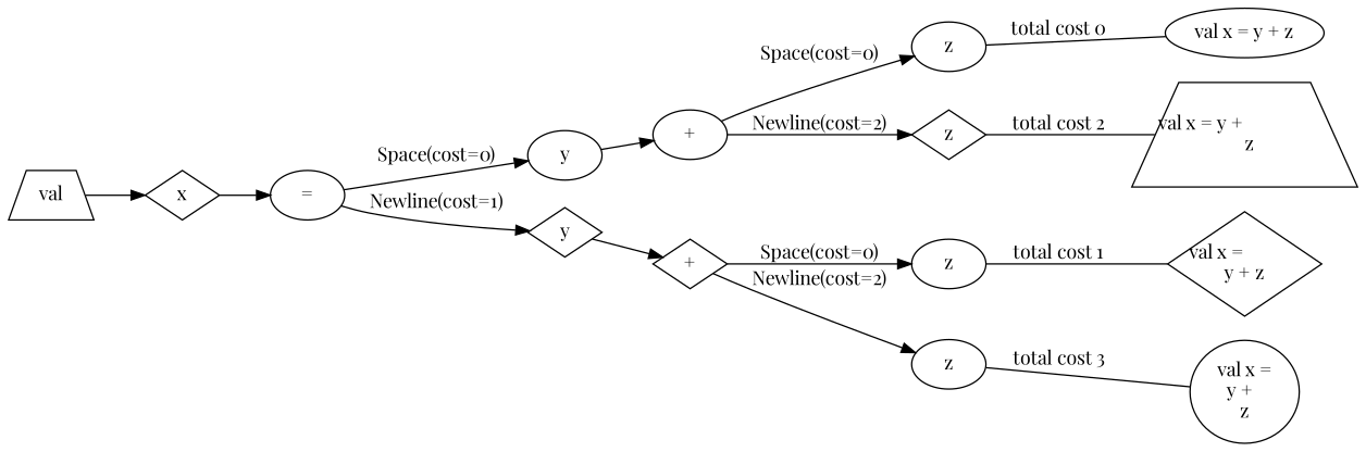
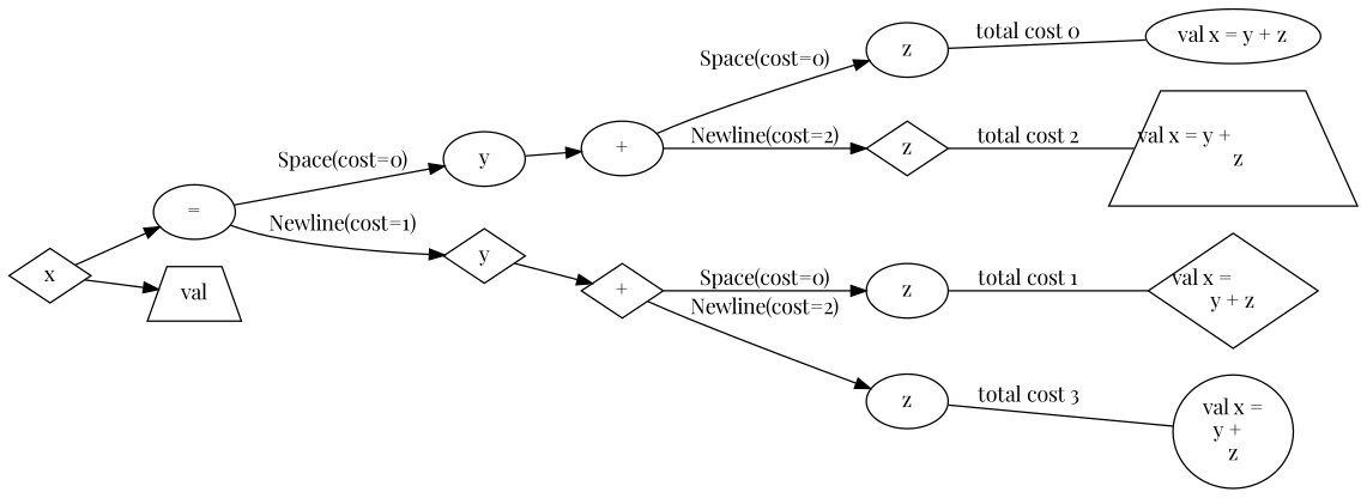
  digraph {
    fontname="Playfair Display"
    rankdir=LR
    node [fontname="Playfair Display" shape=ellipse]
    edge [fontname="Playfair Display"]
    n1 [label=z]
    n2 [label="val x = y + z"]
    n3 [label=z shape=diamond]
    n4 [label="val x = y + \l  z" shape=trapezium]
    n5 [label=z]
    n6 [label="val x =\ly + z" shape=diamond]
    n7 [label=z]
    n8 [label="val x =\l  y +\lz"]
    n9 [label=y]
    n10 [label="+"]
    n11 [label=y shape=diamond]
    n12 [label="+" shape=diamond]
    n13 [label="="]
    val [shape=trapezium]
    x [shape=diamond]
    subgraph sub_1 {
      n1
      n2
      n3
      n4
      n5
      n6
      n7
      n8
    }
    n1 -> n2 [dir=none label="total cost 0"]
    n3 -> n4 [dir=none label="total cost 2"]
    n5 -> n6 [dir=none label="total cost 1"]
    n7 -> n8 [dir=none label="total cost 3"]
    n9 -> n10
    n10 -> n1 [label="Space(cost=0)"]
    n10 -> n3 [label="Newline(cost=2)"]
    n11 -> n12
    n12 -> n5 [label="Space(cost=0)"]
    n12 -> n7 [label="Newline(cost=2)"]
    n13 -> n9 [label="Space(cost=0)"]
    n13 -> n11 [label="Newline(cost=1)"]
-   val -> x
+   x -> val
    x -> n13
  }
